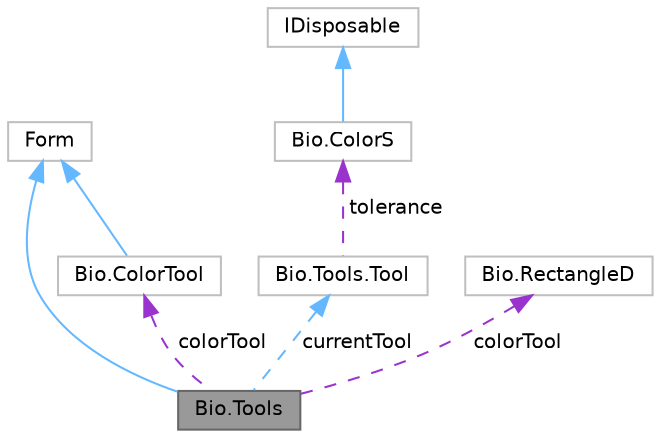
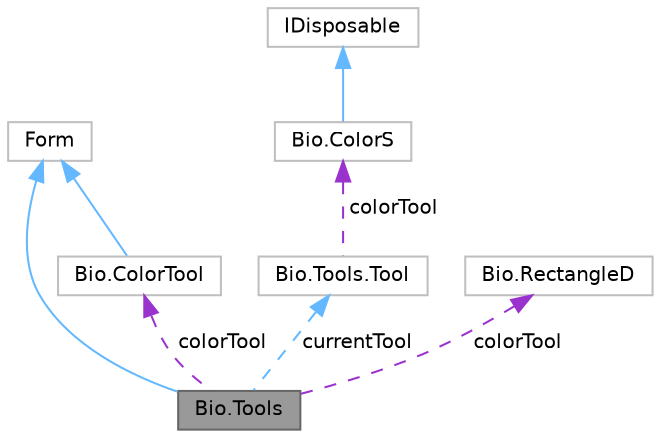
  digraph {
    node [color=grey75 fillcolor=white fontname=Helvetica fontsize=10 shape=box style=filled]
    edge [color=steelblue1 dir=back fontname=Helvetica fontsize=10 labelfontname=Helvetica labelfontsize=10 style=dashed]
    n1 [color=gray40 fillcolor=grey60 fontcolor=black height=0.2 label="Bio.Tools" width=0.4]
    n2 [height=0.2 label=Form width=0.4]
    n3 [height=0.2 label="Bio.ColorTool" width=0.4]
    n4 [height=0.2 label="Bio.Tools.Tool" width=0.4]
    n5 [height=0.2 label="Bio.ColorS" width=0.4]
    n6 [height=0.2 label=IDisposable width=0.4]
    n7 [height=0.2 label="Bio.RectangleD" width=0.4]
    n2 -> n1 [style=solid]
    n2 -> n3 [style=solid]
    n3 -> n1 [color=darkorchid3 label=" colorTool"]
    n4 -> n1 [label=" currentTool"]
-   n5 -> n4 [color=darkorchid3 label=" tolerance"]
+   n5 -> n4 [color=darkorchid3 label=" colorTool"]
    n6 -> n5 [style=solid]
    n7 -> n1 [color=darkorchid3 label=" colorTool"]
  }
